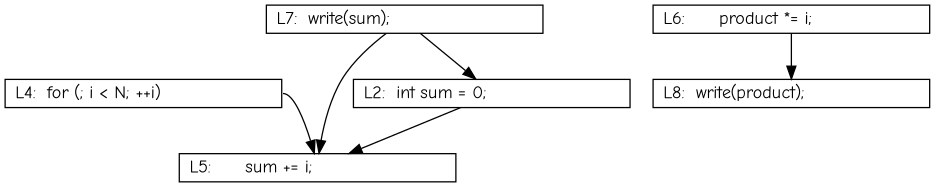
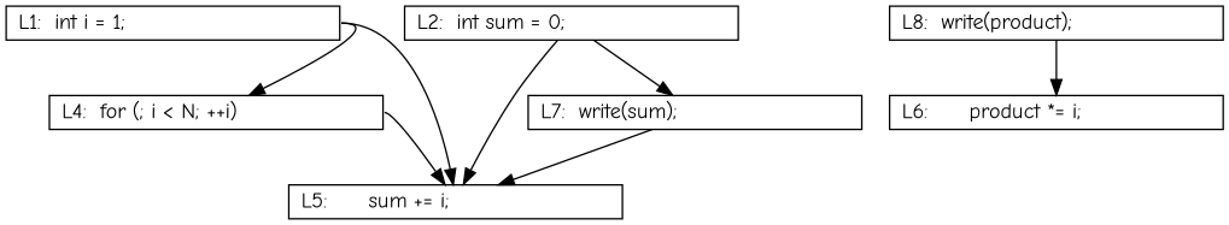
  digraph {
    fontname="Comic Neue"
    splines=true
    node [fixedsize=true fontname="Comic Neue" shape=rect]
    edge [fontname="Comic Neue"]
+   n1 [height=.3 label="L1:  int i = 1;        \l" width=3]
    n2 [height=.3 label="L4:  for (; i < N; ++i)\l" width=3]
    n3 [height=.3 label="L5:      sum += i;     \l" width=3]
    n4 [height=.3 label="L6:      product *= i; \l" width=3]
    n5 [height=.3 label="L8:  write(product);   \l" width=3]
    n6 [height=.3 label="L2:  int sum = 0;      \l" width=3]
    n7 [height=.3 label="L7:  write(sum);       \l" width=3]
+   n1 -> n2 [tailport=e]
+   n1 -> n3 [tailport=e]
    n2 -> n3 [tailport=e]
-   n4 -> n5
+   n5 -> n4
    n6 -> n3
-   n7 -> n6
+   n6 -> n7
    n7 -> n3
  }
